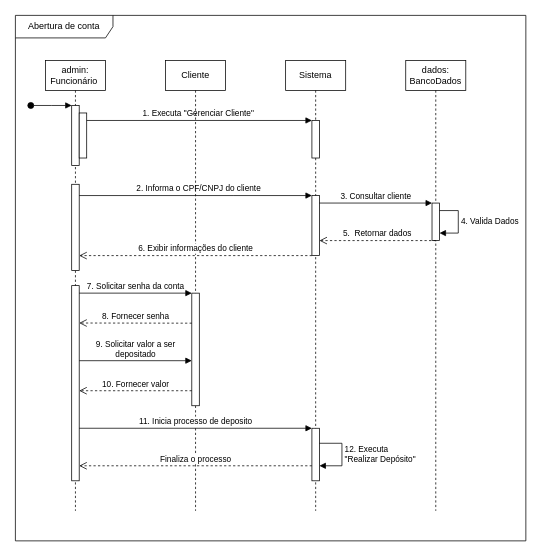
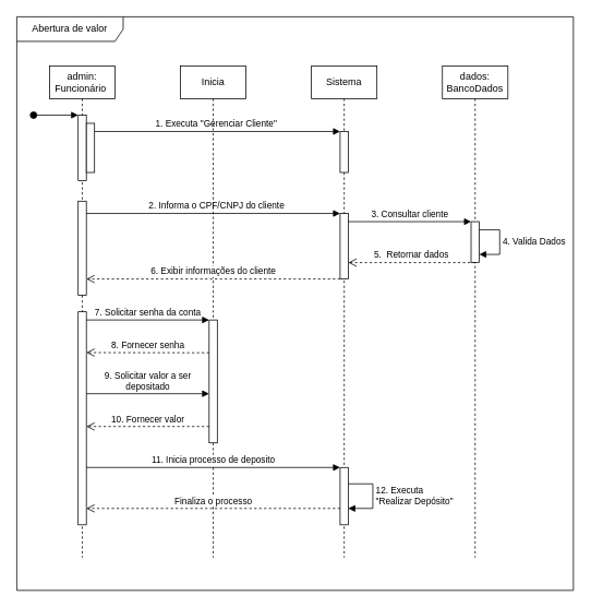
  <mxCell id="0" />
  <mxCell id="1" parent="0" />
  <mxCell id="2" value="admin:&lt;br&gt;Funcionário&amp;nbsp;" style="shape=umlLifeline;perimeter=lifelinePerimeter;whiteSpace=wrap;html=1;container=0;dropTarget=0;collapsible=0;recursiveResize=0;outlineConnect=0;portConstraint=eastwest;newEdgeStyle={&quot;edgeStyle&quot;:&quot;elbowEdgeStyle&quot;,&quot;elbow&quot;:&quot;vertical&quot;,&quot;curved&quot;:0,&quot;rounded&quot;:0};" parent="1" vertex="1"><mxGeometry x="60" y="80" width="80" height="600" as="geometry" /></mxCell>
  <mxCell id="3" value="" style="html=1;verticalAlign=bottom;startArrow=oval;endArrow=block;startSize=8;edgeStyle=elbowEdgeStyle;elbow=vertical;curved=0;rounded=0;" parent="2" target="5" edge="1"><mxGeometry relative="1" as="geometry"><mxPoint x="-19.5" y="60" as="sourcePoint" /><mxPoint x="30" y="60" as="targetPoint" /></mxGeometry></mxCell>
  <mxCell id="4" value="" style="html=1;points=[[0,0,0,0,5],[0,1,0,0,-5],[1,0,0,0,5],[1,1,0,0,-5]];perimeter=orthogonalPerimeter;outlineConnect=0;targetShapes=umlLifeline;portConstraint=eastwest;newEdgeStyle={&quot;curved&quot;:0,&quot;rounded&quot;:0};" vertex="1" parent="2"><mxGeometry x="35" y="165" width="10" height="115" as="geometry" /></mxCell>
  <mxCell id="5" value="" style="html=1;points=[[0,0,0,0,5],[0,1,0,0,-5],[1,0,0,0,5],[1,1,0,0,-5]];perimeter=orthogonalPerimeter;outlineConnect=0;targetShapes=umlLifeline;portConstraint=eastwest;newEdgeStyle={&quot;curved&quot;:0,&quot;rounded&quot;:0};" vertex="1" parent="2"><mxGeometry x="35" y="60" width="10" height="80" as="geometry" /></mxCell>
  <mxCell id="6" value="" style="html=1;points=[[0,0,0,0,5],[0,1,0,0,-5],[1,0,0,0,5],[1,1,0,0,-5]];perimeter=orthogonalPerimeter;outlineConnect=0;targetShapes=umlLifeline;portConstraint=eastwest;newEdgeStyle={&quot;curved&quot;:0,&quot;rounded&quot;:0};" vertex="1" parent="2"><mxGeometry x="45" y="70" width="10" height="60" as="geometry" /></mxCell>
  <mxCell id="7" value="Sistema" style="shape=umlLifeline;perimeter=lifelinePerimeter;whiteSpace=wrap;html=1;container=0;dropTarget=0;collapsible=0;recursiveResize=0;outlineConnect=0;portConstraint=eastwest;newEdgeStyle={&quot;edgeStyle&quot;:&quot;elbowEdgeStyle&quot;,&quot;elbow&quot;:&quot;vertical&quot;,&quot;curved&quot;:0,&quot;rounded&quot;:0};" parent="1" vertex="1"><mxGeometry x="380" y="80" width="80" height="600" as="geometry" /></mxCell>
  <mxCell id="8" value="" style="html=1;points=[];perimeter=orthogonalPerimeter;outlineConnect=0;targetShapes=umlLifeline;portConstraint=eastwest;newEdgeStyle={&quot;edgeStyle&quot;:&quot;elbowEdgeStyle&quot;,&quot;elbow&quot;:&quot;vertical&quot;,&quot;curved&quot;:0,&quot;rounded&quot;:0};" parent="7" vertex="1"><mxGeometry x="35" y="180" width="10" height="80" as="geometry" /></mxCell>
  <mxCell id="9" value="" style="html=1;points=[[0,0,0,0,5],[0,1,0,0,-5],[1,0,0,0,5],[1,1,0,0,-5]];perimeter=orthogonalPerimeter;outlineConnect=0;targetShapes=umlLifeline;portConstraint=eastwest;newEdgeStyle={&quot;curved&quot;:0,&quot;rounded&quot;:0};" vertex="1" parent="7"><mxGeometry x="35" y="80" width="10" height="50" as="geometry" /></mxCell>
  <mxCell id="10" value="dados:&lt;br&gt;BancoDados" style="shape=umlLifeline;perimeter=lifelinePerimeter;whiteSpace=wrap;html=1;container=1;dropTarget=0;collapsible=0;recursiveResize=0;outlineConnect=0;portConstraint=eastwest;newEdgeStyle={&quot;curved&quot;:0,&quot;rounded&quot;:0};" vertex="1" parent="1"><mxGeometry x="540" y="80" width="80" height="600" as="geometry" /></mxCell>
  <mxCell id="11" value="" style="html=1;points=[];perimeter=orthogonalPerimeter;outlineConnect=0;targetShapes=umlLifeline;portConstraint=eastwest;newEdgeStyle={&quot;edgeStyle&quot;:&quot;elbowEdgeStyle&quot;,&quot;elbow&quot;:&quot;vertical&quot;,&quot;curved&quot;:0,&quot;rounded&quot;:0};" vertex="1" parent="10"><mxGeometry x="35" y="190" width="10" height="50" as="geometry" /></mxCell>
  <mxCell id="12" value="4. Valida Dados" style="html=1;align=left;spacingLeft=2;endArrow=block;rounded=0;edgeStyle=orthogonalEdgeStyle;curved=0;rounded=0;" edge="1" target="11" parent="10" source="11"><mxGeometry relative="1" as="geometry"><mxPoint x="50" y="200" as="sourcePoint" /><Array as="points"><mxPoint x="70" y="200" /><mxPoint x="70" y="230" /></Array><mxPoint x="55" y="230" as="targetPoint" /></mxGeometry></mxCell>
  <mxCell id="13" value="2. Informa o CPF/CNPJ do cliente" style="html=1;verticalAlign=bottom;endArrow=block;curved=0;rounded=0;" edge="1" parent="1" source="4" target="8"><mxGeometry x="0.029" width="80" relative="1" as="geometry"><mxPoint x="130" y="260" as="sourcePoint" /><mxPoint x="345" y="260" as="targetPoint" /><Array as="points"><mxPoint x="310" y="260" /></Array><mxPoint as="offset" /></mxGeometry></mxCell>
  <mxCell id="14" value="3. Consultar cliente" style="html=1;verticalAlign=bottom;endArrow=block;curved=0;rounded=0;" edge="1" parent="1"><mxGeometry x="0.006" width="80" relative="1" as="geometry"><mxPoint x="425" y="270" as="sourcePoint" /><mxPoint x="575" y="270" as="targetPoint" /><mxPoint as="offset" /></mxGeometry></mxCell>
  <mxCell id="15" value="5.&amp;nbsp; Retornar dados" style="html=1;verticalAlign=bottom;endArrow=open;dashed=1;endSize=8;curved=0;rounded=0;" edge="1" parent="1"><mxGeometry relative="1" as="geometry"><mxPoint x="580" y="320" as="sourcePoint" /><mxPoint x="425" y="320" as="targetPoint" /></mxGeometry></mxCell>
  <mxCell id="16" value="1. Executa &quot;Gerenciar Cliente&quot;&amp;nbsp;" style="html=1;verticalAlign=bottom;endArrow=block;curved=0;rounded=0;" edge="1" parent="1"><mxGeometry width="80" relative="1" as="geometry"><mxPoint x="115" y="160" as="sourcePoint" /><mxPoint x="415" y="160" as="targetPoint" /></mxGeometry></mxCell>
- <mxCell id="17" value="Abertura de conta" style="shape=umlFrame;whiteSpace=wrap;html=1;pointerEvents=0;width=130;height=30;" vertex="1" parent="1"><mxGeometry x="20" y="20" width="680" height="700" as="geometry" /></mxCell>
- <mxCell id="18" value="Cliente" style="shape=umlLifeline;perimeter=lifelinePerimeter;whiteSpace=wrap;html=1;container=1;dropTarget=0;collapsible=0;recursiveResize=0;outlineConnect=0;portConstraint=eastwest;newEdgeStyle={&quot;curved&quot;:0,&quot;rounded&quot;:0};" vertex="1" parent="1"><mxGeometry x="220" y="80" width="80" height="600" as="geometry" /></mxCell>
+ <mxCell id="17" value="Abertura de valor" style="shape=umlFrame;whiteSpace=wrap;html=1;pointerEvents=0;width=130;height=30;" vertex="1" parent="1"><mxGeometry x="20" y="20" width="680" height="700" as="geometry" /></mxCell>
+ <mxCell id="18" value="Inicia" style="shape=umlLifeline;perimeter=lifelinePerimeter;whiteSpace=wrap;html=1;container=1;dropTarget=0;collapsible=0;recursiveResize=0;outlineConnect=0;portConstraint=eastwest;newEdgeStyle={&quot;curved&quot;:0,&quot;rounded&quot;:0};" vertex="1" parent="1"><mxGeometry x="220" y="80" width="80" height="600" as="geometry" /></mxCell>
  <mxCell id="19" value="" style="html=1;points=[[0,0,0,0,5],[0,1,0,0,-5],[1,0,0,0,5],[1,1,0,0,-5]];perimeter=orthogonalPerimeter;outlineConnect=0;targetShapes=umlLifeline;portConstraint=eastwest;newEdgeStyle={&quot;curved&quot;:0,&quot;rounded&quot;:0};" vertex="1" parent="18"><mxGeometry x="35" y="310" width="10" height="150" as="geometry" /></mxCell>
  <mxCell id="20" value="6. Exibir informações do cliente" style="html=1;verticalAlign=bottom;endArrow=open;dashed=1;endSize=8;curved=0;rounded=0;" edge="1" parent="1"><mxGeometry relative="1" as="geometry"><mxPoint x="415" y="340" as="sourcePoint" /><mxPoint x="105" y="340" as="targetPoint" /><Array as="points"><mxPoint x="360" y="340" /></Array></mxGeometry></mxCell>
  <mxCell id="21" value="" style="html=1;points=[[0,0,0,0,5],[0,1,0,0,-5],[1,0,0,0,5],[1,1,0,0,-5]];perimeter=orthogonalPerimeter;outlineConnect=0;targetShapes=umlLifeline;portConstraint=eastwest;newEdgeStyle={&quot;curved&quot;:0,&quot;rounded&quot;:0};" vertex="1" parent="1"><mxGeometry x="95" y="380" width="10" height="260" as="geometry" /></mxCell>
  <mxCell id="22" value="7. Solicitar senha da conta" style="html=1;verticalAlign=bottom;endArrow=block;curved=0;rounded=0;" edge="1" parent="1" target="19"><mxGeometry x="-0.002" width="80" relative="1" as="geometry"><mxPoint x="105" y="390" as="sourcePoint" /><mxPoint x="250" y="390" as="targetPoint" /><mxPoint as="offset" /></mxGeometry></mxCell>
  <mxCell id="23" value="8. Fornecer senha" style="html=1;verticalAlign=bottom;endArrow=open;dashed=1;endSize=8;curved=0;rounded=0;" edge="1" parent="1" source="19"><mxGeometry relative="1" as="geometry"><mxPoint x="250" y="430" as="sourcePoint" /><mxPoint x="105" y="429.8" as="targetPoint" /><Array as="points"><mxPoint x="240" y="430" /></Array></mxGeometry></mxCell>
  <mxCell id="24" value="9. Solicitar valor a ser &lt;br&gt;depositado" style="html=1;verticalAlign=bottom;endArrow=block;curved=0;rounded=0;" edge="1" parent="1"><mxGeometry width="80" relative="1" as="geometry"><mxPoint x="105" y="480" as="sourcePoint" /><mxPoint x="255" y="480" as="targetPoint" /></mxGeometry></mxCell>
  <mxCell id="25" value="10. Fornecer valor" style="html=1;verticalAlign=bottom;endArrow=open;dashed=1;endSize=8;curved=0;rounded=0;" edge="1" parent="1"><mxGeometry relative="1" as="geometry"><mxPoint x="255" y="520" as="sourcePoint" /><mxPoint x="105" y="520" as="targetPoint" /></mxGeometry></mxCell>
  <mxCell id="26" value="11. Inicia processo de deposito" style="html=1;verticalAlign=bottom;endArrow=block;curved=0;rounded=0;" edge="1" parent="1"><mxGeometry width="80" relative="1" as="geometry"><mxPoint x="105" y="570" as="sourcePoint" /><mxPoint x="415" y="570" as="targetPoint" /></mxGeometry></mxCell>
  <mxCell id="27" value="" style="html=1;points=[[0,0,0,0,5],[0,1,0,0,-5],[1,0,0,0,5],[1,1,0,0,-5]];perimeter=orthogonalPerimeter;outlineConnect=0;targetShapes=umlLifeline;portConstraint=eastwest;newEdgeStyle={&quot;curved&quot;:0,&quot;rounded&quot;:0};" vertex="1" parent="1"><mxGeometry x="415" y="570" width="10" height="70" as="geometry" /></mxCell>
  <mxCell id="28" value="Finaliza o processo" style="html=1;verticalAlign=bottom;endArrow=open;dashed=1;endSize=8;curved=0;rounded=0;" edge="1" parent="1" target="21"><mxGeometry relative="1" as="geometry"><mxPoint x="415" y="620" as="sourcePoint" /><mxPoint x="335" y="620" as="targetPoint" /></mxGeometry></mxCell>
  <mxCell id="29" value="12. Executa&lt;br style=&quot;text-align: center;&quot;&gt;&lt;span style=&quot;text-align: center;&quot;&gt;&quot;Realizar Depósito&quot;&lt;/span&gt;" style="html=1;align=left;spacingLeft=2;endArrow=block;rounded=0;edgeStyle=orthogonalEdgeStyle;curved=0;rounded=0;" edge="1" parent="1"><mxGeometry relative="1" as="geometry"><mxPoint x="425" y="590" as="sourcePoint" /><Array as="points"><mxPoint x="455" y="590" /><mxPoint x="455" y="620" /></Array><mxPoint x="425" y="620" as="targetPoint" /></mxGeometry></mxCell>
